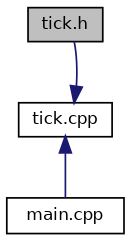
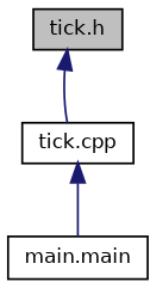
  digraph {
    node [color=black fillcolor=white fontname=Helvetica fontsize=10 shape=record style=filled]
    edge [color=midnightblue dir=back fontname=Helvetica fontsize=10 labelfontname=Helvetica labelfontsize=10 style=solid]
    n1 [fillcolor=grey75 fontcolor=black height=0.2 label="tick.h" width=0.4]
    n2 [height=0.2 label="tick.cpp" width=0.4]
-   n3 [height=0.2 label="main.cpp" width=0.4]
-   n2 -> n1
+   n3 [height=0.2 label="main.main" width=0.4]
+   n1 -> n2
    n2 -> n3
  }
